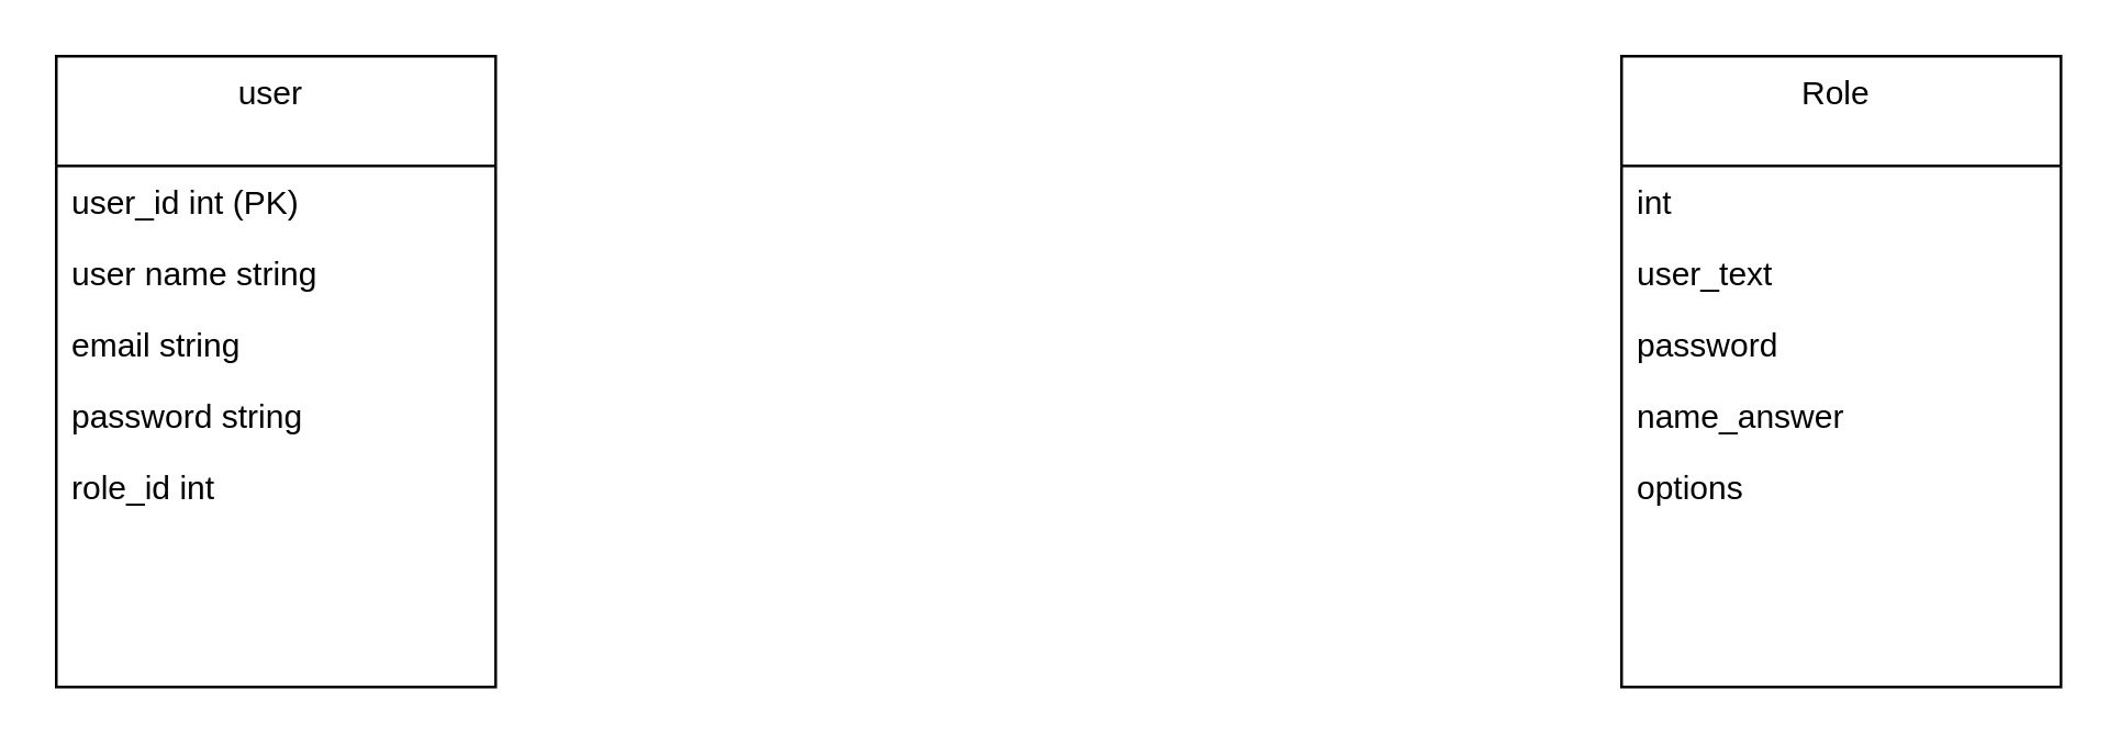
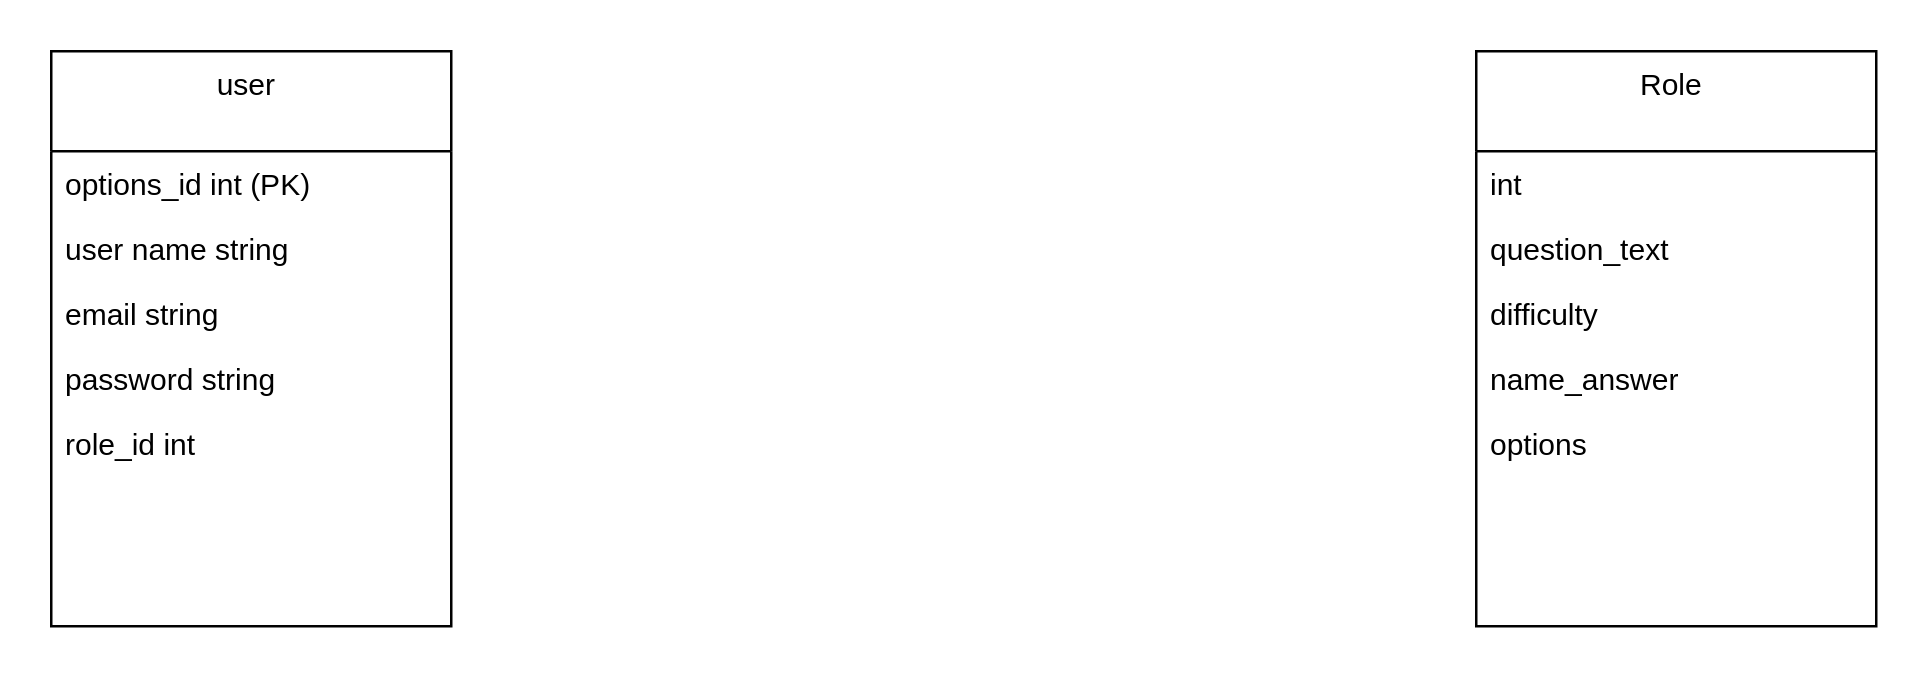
  <mxCell id="0" />
  <mxCell id="1" parent="0" />
  <mxCell id="2" value="user " style="swimlane;fontStyle=0;align=center;verticalAlign=top;childLayout=stackLayout;horizontal=1;startSize=40;horizontalStack=0;resizeParent=1;resizeLast=0;collapsible=1;marginBottom=0;rounded=0;shadow=0;strokeWidth=1;" vertex="1" parent="1"><mxGeometry x="20" y="20" width="160" height="230" as="geometry"><mxRectangle x="550" y="140" width="160" height="26" as="alternateBounds" /></mxGeometry></mxCell>
- <mxCell id="3" value="user_id int (PK)" style="text;align=left;verticalAlign=top;spacingLeft=4;spacingRight=4;overflow=hidden;rotatable=0;points=[[0,0.5],[1,0.5]];portConstraint=eastwest;rounded=0;shadow=0;html=0;" vertex="1" parent="2"><mxGeometry y="40" width="160" height="26" as="geometry" /></mxCell>
+ <mxCell id="3" value="options_id int (PK)" style="text;align=left;verticalAlign=top;spacingLeft=4;spacingRight=4;overflow=hidden;rotatable=0;points=[[0,0.5],[1,0.5]];portConstraint=eastwest;rounded=0;shadow=0;html=0;" vertex="1" parent="2"><mxGeometry y="40" width="160" height="26" as="geometry" /></mxCell>
  <mxCell id="4" value="user name string " style="text;align=left;verticalAlign=top;spacingLeft=4;spacingRight=4;overflow=hidden;rotatable=0;points=[[0,0.5],[1,0.5]];portConstraint=eastwest;rounded=0;shadow=0;html=0;" vertex="1" parent="2"><mxGeometry y="66" width="160" height="26" as="geometry" /></mxCell>
  <mxCell id="5" value="email string" style="text;align=left;verticalAlign=top;spacingLeft=4;spacingRight=4;overflow=hidden;rotatable=0;points=[[0,0.5],[1,0.5]];portConstraint=eastwest;rounded=0;shadow=0;html=0;" vertex="1" parent="2"><mxGeometry y="92" width="160" height="26" as="geometry" /></mxCell>
  <mxCell id="6" value="password string " style="text;align=left;verticalAlign=top;spacingLeft=4;spacingRight=4;overflow=hidden;rotatable=0;points=[[0,0.5],[1,0.5]];portConstraint=eastwest;" vertex="1" parent="2"><mxGeometry y="118" width="160" height="26" as="geometry" /></mxCell>
  <mxCell id="7" value="role_id int " style="text;align=left;verticalAlign=top;spacingLeft=4;spacingRight=4;overflow=hidden;rotatable=0;points=[[0,0.5],[1,0.5]];portConstraint=eastwest;" vertex="1" parent="2"><mxGeometry y="144" width="160" height="26" as="geometry" /></mxCell>
  <mxCell id="8" value="Role " style="swimlane;fontStyle=0;align=center;verticalAlign=top;childLayout=stackLayout;horizontal=1;startSize=40;horizontalStack=0;resizeParent=1;resizeLast=0;collapsible=1;marginBottom=0;rounded=0;shadow=0;strokeWidth=1;" vertex="1" parent="1"><mxGeometry x="590" y="20" width="160" height="230" as="geometry"><mxRectangle x="550" y="140" width="160" height="26" as="alternateBounds" /></mxGeometry></mxCell>
  <mxCell id="9" value="int " style="text;align=left;verticalAlign=top;spacingLeft=4;spacingRight=4;overflow=hidden;rotatable=0;points=[[0,0.5],[1,0.5]];portConstraint=eastwest;rounded=0;shadow=0;html=0;" vertex="1" parent="8"><mxGeometry y="40" width="160" height="26" as="geometry" /></mxCell>
- <mxCell id="10" value="user_text" style="text;align=left;verticalAlign=top;spacingLeft=4;spacingRight=4;overflow=hidden;rotatable=0;points=[[0,0.5],[1,0.5]];portConstraint=eastwest;rounded=0;shadow=0;html=0;" vertex="1" parent="8"><mxGeometry y="66" width="160" height="26" as="geometry" /></mxCell>
- <mxCell id="11" value="password" style="text;align=left;verticalAlign=top;spacingLeft=4;spacingRight=4;overflow=hidden;rotatable=0;points=[[0,0.5],[1,0.5]];portConstraint=eastwest;rounded=0;shadow=0;html=0;" vertex="1" parent="8"><mxGeometry y="92" width="160" height="26" as="geometry" /></mxCell>
+ <mxCell id="10" value="question_text" style="text;align=left;verticalAlign=top;spacingLeft=4;spacingRight=4;overflow=hidden;rotatable=0;points=[[0,0.5],[1,0.5]];portConstraint=eastwest;rounded=0;shadow=0;html=0;" vertex="1" parent="8"><mxGeometry y="66" width="160" height="26" as="geometry" /></mxCell>
+ <mxCell id="11" value="difficulty" style="text;align=left;verticalAlign=top;spacingLeft=4;spacingRight=4;overflow=hidden;rotatable=0;points=[[0,0.5],[1,0.5]];portConstraint=eastwest;rounded=0;shadow=0;html=0;" vertex="1" parent="8"><mxGeometry y="92" width="160" height="26" as="geometry" /></mxCell>
  <mxCell id="12" value="name_answer" style="text;align=left;verticalAlign=top;spacingLeft=4;spacingRight=4;overflow=hidden;rotatable=0;points=[[0,0.5],[1,0.5]];portConstraint=eastwest;" vertex="1" parent="8"><mxGeometry y="118" width="160" height="26" as="geometry" /></mxCell>
  <mxCell id="13" value="options" style="text;align=left;verticalAlign=top;spacingLeft=4;spacingRight=4;overflow=hidden;rotatable=0;points=[[0,0.5],[1,0.5]];portConstraint=eastwest;" vertex="1" parent="8"><mxGeometry y="144" width="160" height="26" as="geometry" /></mxCell>
